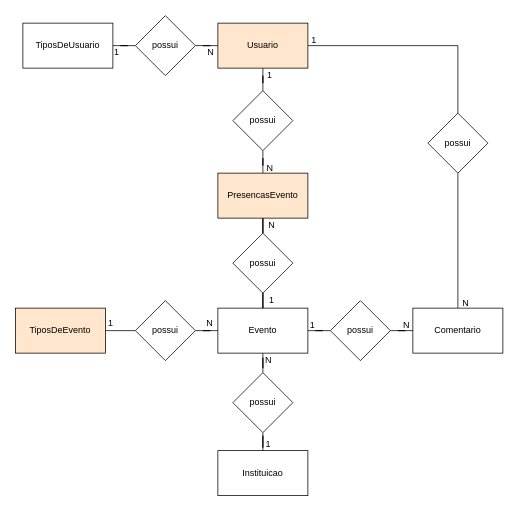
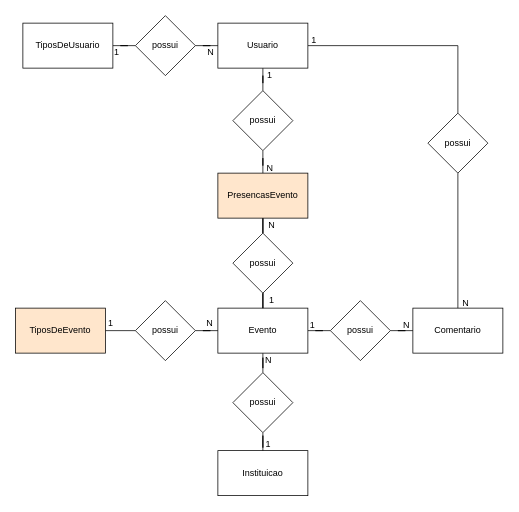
  <mxCell id="0" />
  <mxCell id="1" parent="0" />
  <mxCell id="2" style="edgeStyle=orthogonalEdgeStyle;rounded=0;orthogonalLoop=1;jettySize=auto;html=1;entryX=0.5;entryY=0;entryDx=0;entryDy=0;endArrow=none;endFill=0;" edge="1" parent="1" source="4" target="19"><mxGeometry relative="1" as="geometry" /></mxCell>
  <mxCell id="3" style="edgeStyle=orthogonalEdgeStyle;rounded=0;orthogonalLoop=1;jettySize=auto;html=1;entryX=0.5;entryY=0;entryDx=0;entryDy=0;shadow=0;endArrow=none;endFill=0;" edge="1" parent="1" source="4" target="29"><mxGeometry relative="1" as="geometry" /></mxCell>
- <mxCell id="4" value="Usuario" style="rounded=0;whiteSpace=wrap;html=1;fillColor=#ffe6cc;" vertex="1" parent="1"><mxGeometry x="290" y="30" width="120" height="60" as="geometry" /></mxCell>
+ <mxCell id="4" value="Usuario" style="rounded=0;whiteSpace=wrap;html=1;" vertex="1" parent="1"><mxGeometry x="290" y="30" width="120" height="60" as="geometry" /></mxCell>
  <mxCell id="5" style="edgeStyle=orthogonalEdgeStyle;rounded=0;orthogonalLoop=1;jettySize=auto;html=1;entryX=0;entryY=0.5;entryDx=0;entryDy=0;endArrow=none;endFill=0;" edge="1" parent="1" source="6" target="17"><mxGeometry relative="1" as="geometry" /></mxCell>
  <mxCell id="6" value="TiposDeUsuario" style="rounded=0;whiteSpace=wrap;html=1;" vertex="1" parent="1"><mxGeometry x="30" y="30" width="120" height="60" as="geometry" /></mxCell>
  <mxCell id="7" style="edgeStyle=orthogonalEdgeStyle;rounded=0;orthogonalLoop=1;jettySize=auto;html=1;entryX=0;entryY=0.5;entryDx=0;entryDy=0;endArrow=none;endFill=0;" edge="1" parent="1" source="8" target="23"><mxGeometry relative="1" as="geometry" /></mxCell>
  <mxCell id="8" value="TiposDeEvento" style="rounded=0;whiteSpace=wrap;html=1;fillColor=#ffe6cc;" vertex="1" parent="1"><mxGeometry x="20" y="410" width="120" height="60" as="geometry" /></mxCell>
  <mxCell id="9" style="edgeStyle=orthogonalEdgeStyle;rounded=0;orthogonalLoop=1;jettySize=auto;html=1;entryX=0.5;entryY=0;entryDx=0;entryDy=0;endArrow=none;endFill=0;" edge="1" parent="1" source="11" target="25"><mxGeometry relative="1" as="geometry" /></mxCell>
  <mxCell id="10" style="edgeStyle=orthogonalEdgeStyle;rounded=0;orthogonalLoop=1;jettySize=auto;html=1;entryX=0;entryY=0.5;entryDx=0;entryDy=0;endArrow=none;endFill=0;" edge="1" parent="1" source="11" target="27"><mxGeometry relative="1" as="geometry" /></mxCell>
  <mxCell id="11" value="Evento" style="rounded=0;whiteSpace=wrap;html=1;" vertex="1" parent="1"><mxGeometry x="290" y="410" width="120" height="60" as="geometry" /></mxCell>
  <mxCell id="12" style="edgeStyle=orthogonalEdgeStyle;rounded=0;orthogonalLoop=1;jettySize=auto;html=1;entryX=0.5;entryY=0;entryDx=0;entryDy=0;endArrow=none;endFill=0;" edge="1" parent="1" source="13" target="21"><mxGeometry relative="1" as="geometry" /></mxCell>
  <mxCell id="13" value="PresencasEvento" style="rounded=0;whiteSpace=wrap;html=1;fillColor=#ffe6cc;" vertex="1" parent="1"><mxGeometry x="290" y="230" width="120" height="60" as="geometry" /></mxCell>
  <mxCell id="14" value="Instituicao" style="rounded=0;whiteSpace=wrap;html=1;" vertex="1" parent="1"><mxGeometry x="290" y="600" width="120" height="60" as="geometry" /></mxCell>
  <mxCell id="15" value="Comentario" style="rounded=0;whiteSpace=wrap;html=1;" vertex="1" parent="1"><mxGeometry x="550" y="410" width="120" height="60" as="geometry" /></mxCell>
  <mxCell id="16" style="edgeStyle=orthogonalEdgeStyle;rounded=0;orthogonalLoop=1;jettySize=auto;html=1;entryX=0;entryY=0.5;entryDx=0;entryDy=0;endArrow=none;endFill=0;" edge="1" parent="1" source="17" target="4"><mxGeometry relative="1" as="geometry" /></mxCell>
  <mxCell id="17" value="possui" style="rhombus;whiteSpace=wrap;html=1;rounded=0;" vertex="1" parent="1"><mxGeometry x="180" y="20" width="80" height="80" as="geometry" /></mxCell>
  <mxCell id="18" style="edgeStyle=orthogonalEdgeStyle;rounded=0;orthogonalLoop=1;jettySize=auto;html=1;entryX=0.5;entryY=0;entryDx=0;entryDy=0;endArrow=none;endFill=0;" edge="1" parent="1" source="19" target="13"><mxGeometry relative="1" as="geometry" /></mxCell>
  <mxCell id="19" value="possui" style="rhombus;whiteSpace=wrap;html=1;rounded=0;" vertex="1" parent="1"><mxGeometry x="310" y="120" width="80" height="80" as="geometry" /></mxCell>
  <mxCell id="20" style="edgeStyle=orthogonalEdgeStyle;rounded=0;orthogonalLoop=1;jettySize=auto;html=1;entryX=0.5;entryY=0;entryDx=0;entryDy=0;endArrow=none;endFill=0;" edge="1" parent="1" source="21" target="11"><mxGeometry relative="1" as="geometry" /></mxCell>
  <mxCell id="21" value="possui" style="rhombus;whiteSpace=wrap;html=1;rounded=0;" vertex="1" parent="1"><mxGeometry x="310" y="310" width="80" height="80" as="geometry" /></mxCell>
  <mxCell id="22" style="edgeStyle=orthogonalEdgeStyle;rounded=0;orthogonalLoop=1;jettySize=auto;html=1;entryX=0;entryY=0.5;entryDx=0;entryDy=0;endArrow=none;endFill=0;" edge="1" parent="1" source="23" target="11"><mxGeometry relative="1" as="geometry" /></mxCell>
  <mxCell id="23" value="possui" style="rhombus;whiteSpace=wrap;html=1;rounded=0;" vertex="1" parent="1"><mxGeometry x="180" y="400" width="80" height="80" as="geometry" /></mxCell>
  <mxCell id="24" style="edgeStyle=orthogonalEdgeStyle;rounded=0;orthogonalLoop=1;jettySize=auto;html=1;entryX=0.5;entryY=0;entryDx=0;entryDy=0;endArrow=none;endFill=0;" edge="1" parent="1" source="25" target="14"><mxGeometry relative="1" as="geometry" /></mxCell>
  <mxCell id="25" value="possui" style="rhombus;whiteSpace=wrap;html=1;rounded=0;" vertex="1" parent="1"><mxGeometry x="310" y="496" width="80" height="80" as="geometry" /></mxCell>
  <mxCell id="26" style="edgeStyle=orthogonalEdgeStyle;rounded=0;orthogonalLoop=1;jettySize=auto;html=1;entryX=0;entryY=0.5;entryDx=0;entryDy=0;endArrow=none;endFill=0;" edge="1" parent="1" source="27" target="15"><mxGeometry relative="1" as="geometry" /></mxCell>
  <mxCell id="27" value="possui" style="rhombus;whiteSpace=wrap;html=1;rounded=0;" vertex="1" parent="1"><mxGeometry x="440" y="400" width="80" height="80" as="geometry" /></mxCell>
  <mxCell id="28" style="edgeStyle=orthogonalEdgeStyle;rounded=0;orthogonalLoop=1;jettySize=auto;html=1;entryX=0.5;entryY=0;entryDx=0;entryDy=0;endArrow=none;endFill=0;" edge="1" parent="1" source="29" target="15"><mxGeometry relative="1" as="geometry" /></mxCell>
  <mxCell id="29" value="possui" style="rhombus;whiteSpace=wrap;html=1;rounded=0;" vertex="1" parent="1"><mxGeometry x="570" y="150" width="80" height="80" as="geometry" /></mxCell>
  <mxCell id="30" value="N" style="text;html=1;align=center;verticalAlign=middle;resizable=0;points=[];autosize=1;strokeColor=none;fillColor=none;rounded=0;" vertex="1" parent="1"><mxGeometry x="265" y="54" width="30" height="30" as="geometry" /></mxCell>
  <mxCell id="31" value="1" style="text;html=1;align=center;verticalAlign=middle;resizable=0;points=[];autosize=1;strokeColor=none;fillColor=none;rounded=0;" vertex="1" parent="1"><mxGeometry x="140" y="54" width="30" height="30" as="geometry" /></mxCell>
  <mxCell id="32" value="N" style="text;html=1;align=center;verticalAlign=middle;resizable=0;points=[];autosize=1;strokeColor=none;fillColor=none;" vertex="1" parent="1"><mxGeometry x="344" y="208" width="30" height="30" as="geometry" /></mxCell>
  <mxCell id="33" value="1" style="text;strokeColor=none;align=center;fillColor=none;html=1;verticalAlign=middle;whiteSpace=wrap;rounded=0;" vertex="1" parent="1"><mxGeometry x="348.5" y="90" width="21" height="20" as="geometry" /></mxCell>
  <mxCell id="34" value="N" style="text;strokeColor=none;align=center;fillColor=none;html=1;verticalAlign=middle;whiteSpace=wrap;rounded=0;" vertex="1" parent="1"><mxGeometry x="354" y="290" width="16" height="20" as="geometry" /></mxCell>
  <mxCell id="35" value="1" style="text;strokeColor=none;align=center;fillColor=none;html=1;verticalAlign=middle;whiteSpace=wrap;rounded=0;" vertex="1" parent="1"><mxGeometry x="354" y="390" width="16" height="20" as="geometry" /></mxCell>
  <mxCell id="36" value="N" style="text;strokeColor=none;align=center;fillColor=none;html=1;verticalAlign=middle;whiteSpace=wrap;rounded=0;" vertex="1" parent="1"><mxGeometry x="267" y="420" width="25" height="20" as="geometry" /></mxCell>
  <mxCell id="37" value="1" style="text;strokeColor=none;align=center;fillColor=none;html=1;verticalAlign=middle;whiteSpace=wrap;rounded=0;" vertex="1" parent="1"><mxGeometry x="135" y="420" width="25" height="20" as="geometry" /></mxCell>
  <mxCell id="38" value="1" style="text;html=1;align=center;verticalAlign=middle;resizable=0;points=[];autosize=1;strokeColor=none;fillColor=none;" vertex="1" parent="1"><mxGeometry x="342" y="576" width="30" height="30" as="geometry" /></mxCell>
  <mxCell id="39" value="N" style="text;html=1;align=center;verticalAlign=middle;resizable=0;points=[];autosize=1;strokeColor=none;fillColor=none;" vertex="1" parent="1"><mxGeometry x="342" y="464" width="30" height="30" as="geometry" /></mxCell>
  <mxCell id="40" value="N" style="text;html=1;align=center;verticalAlign=middle;resizable=0;points=[];autosize=1;strokeColor=none;fillColor=none;" vertex="1" parent="1"><mxGeometry x="526" y="418" width="30" height="30" as="geometry" /></mxCell>
  <mxCell id="41" value="1" style="text;html=1;align=center;verticalAlign=middle;resizable=0;points=[];autosize=1;strokeColor=none;fillColor=none;" vertex="1" parent="1"><mxGeometry x="401" y="418" width="30" height="30" as="geometry" /></mxCell>
  <mxCell id="42" value="N" style="text;html=1;align=center;verticalAlign=middle;resizable=0;points=[];autosize=1;strokeColor=none;fillColor=none;" vertex="1" parent="1"><mxGeometry x="605" y="388" width="30" height="30" as="geometry" /></mxCell>
  <mxCell id="43" value="1" style="text;html=1;align=center;verticalAlign=middle;resizable=0;points=[];autosize=1;strokeColor=none;fillColor=none;" vertex="1" parent="1"><mxGeometry x="403" y="38" width="30" height="30" as="geometry" /></mxCell>
